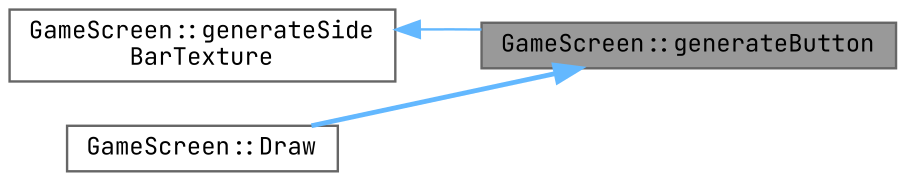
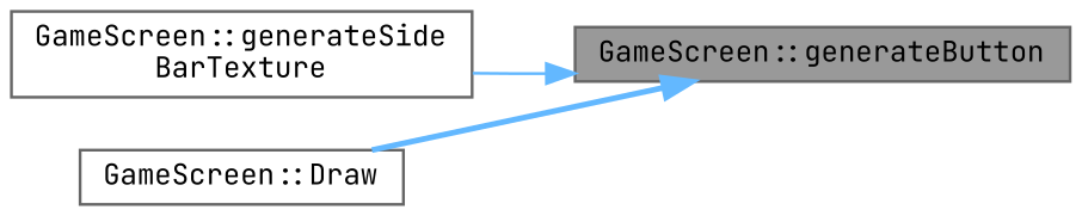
  digraph {
    fontname="JetBrains Mono"
    rankdir=RL
    node [color=grey40 fillcolor=white fontname="JetBrains Mono" fontsize=10 shape=box style=filled]
    edge [color=steelblue1 dir=back fontname="JetBrains Mono" fontsize=10 labelfontname=Helvetica labelfontsize=10]
    n1 [color=gray40 fillcolor=grey60 fontcolor=black height=0.2 label="GameScreen::generateButton" width=0.4]
    n2 [height=0.2 label="GameScreen::generateSide\lBarTexture" width=0.4]
    n3 [height=0.2 label="GameScreen::Draw" width=0.4]
-   n2 -> n1 [style=solid]
+   n1 -> n2 [style=solid]
    n1 -> n3 [style=bold]
  }
